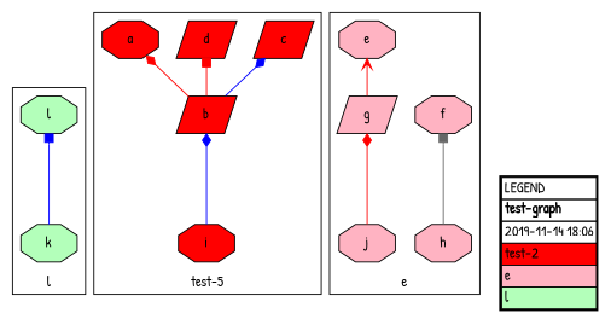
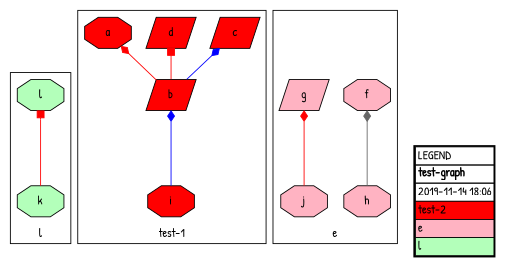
  digraph {
    fontname="Patrick Hand"
    rankdir=BT
    node [fillcolor="#ff0000" fontname="Patrick Hand" shape=octagon style=filled]
    edge [arrowhead=diamond color=red fontname="Patrick Hand"]
    k [fillcolor="#b3ffba"]
    l [fillcolor="#b3ffba"]
    a
    b [shape=parallelogram]
    d [shape=parallelogram]
    c [shape=parallelogram]
    i
-   e [fillcolor="#ffb3c2"]
    f [fillcolor="#ffb3c2"]
    g [fillcolor="#ffb3c2" shape=parallelogram]
    h [fillcolor="#ffb3c2"]
    j [fillcolor="#ffb3c2"]
    n13 [fillcolor="#ffffff" label=<<table border="2" cellborder="1" cellspacing="0" id="LEGEND"><tr><td align="left">LEGEND</td></tr><tr><td align="left"><b>test-graph</b></td></tr><tr><td align="left">2019-11-14 18:06</td></tr><tr><td align="left" bgcolor="#ff0000">test-2</td></tr><tr><td align="left" bgcolor="#ffb3c2">e</td></tr><tr><td align="left" bgcolor="#b3ffba">l</td></tr></table>> shape=plaintext]
    subgraph cluster_1 {
      label=l
      k
      l
    }
    subgraph cluster_2 {
    }
    subgraph cluster_3 {
-     label="test-5"
+     label="test-1"
      a
      b
      d
      c
      i
    }
    subgraph cluster_4 {
      label=e
-     e
      f
      g
      h
      j
    }
-   k -> l [arrowhead=box color=blue]
+   k -> l [arrowhead=box]
    b -> a
    b -> d [arrowhead=box]
    b -> c [color=blue]
    i -> b [color=blue]
-   g -> e [arrowhead=vee]
-   h -> f [arrowhead=box color=gray40]
+   h -> f [color=gray40]
    j -> g
  }
